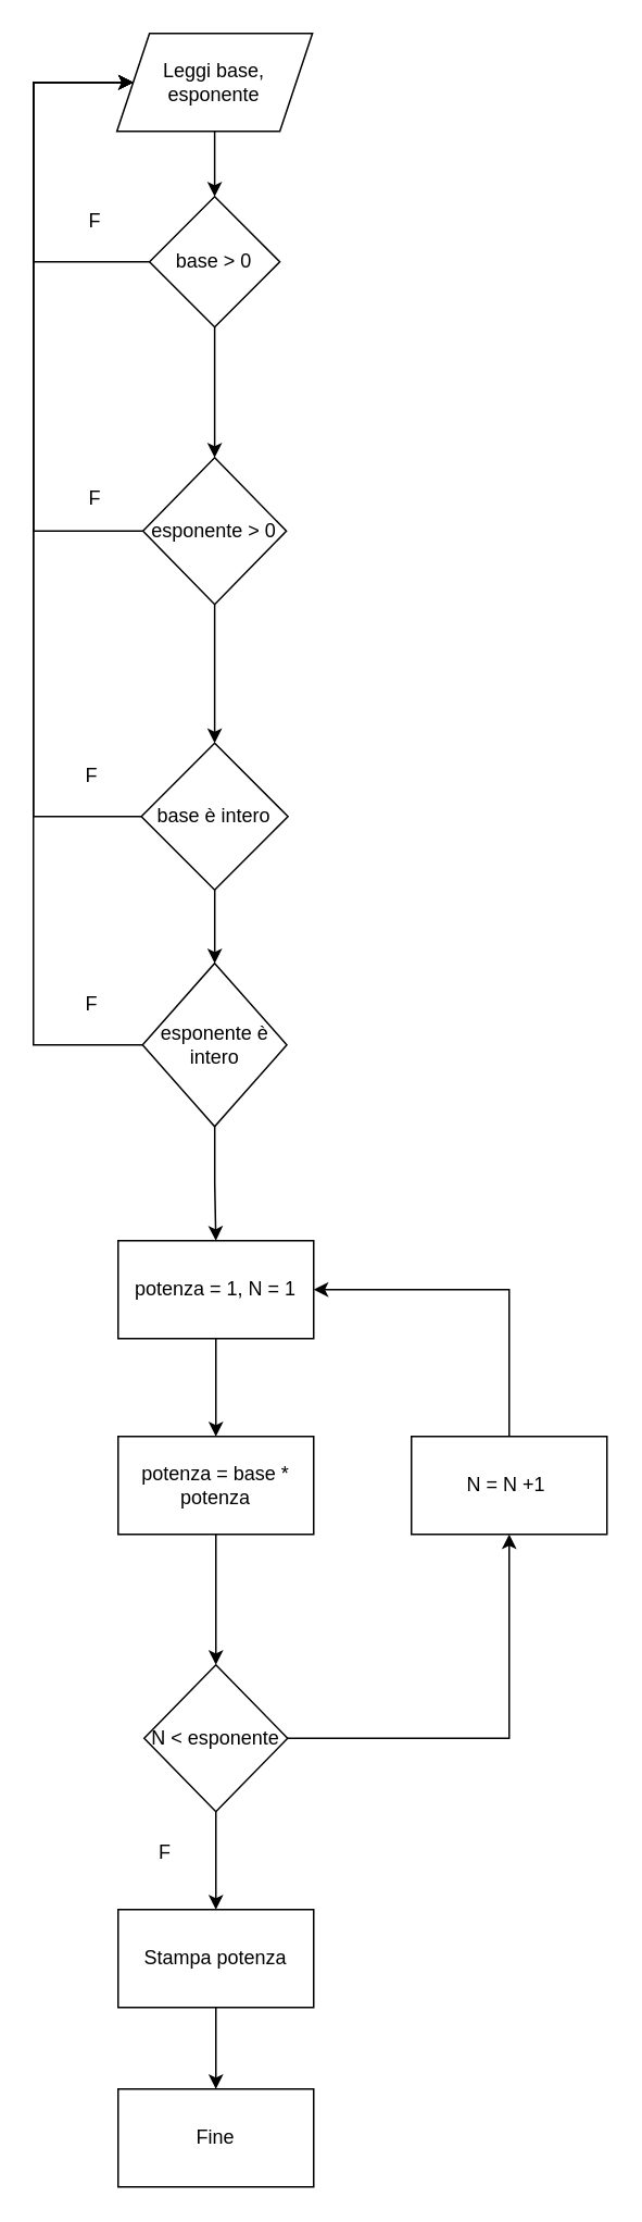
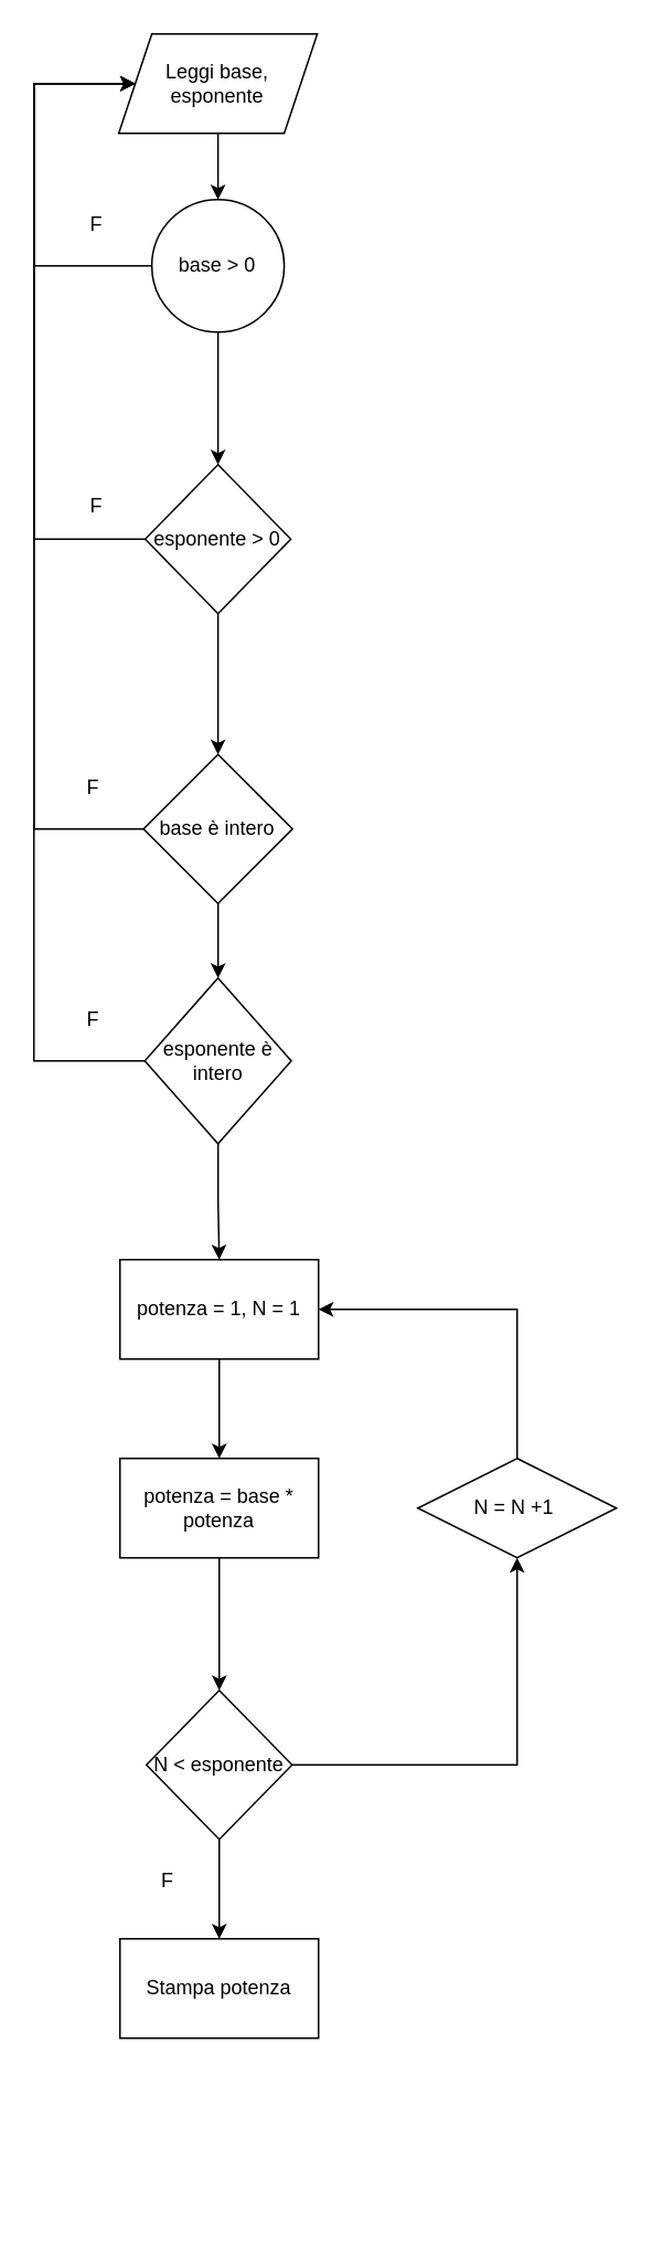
  <mxCell id="0" />
  <mxCell id="1" parent="0" />
  <mxCell id="2" style="edgeStyle=orthogonalEdgeStyle;rounded=0;orthogonalLoop=1;jettySize=auto;html=1;entryX=0.5;entryY=0;entryDx=0;entryDy=0;" edge="1" parent="1" source="3" target="6"><mxGeometry relative="1" as="geometry" /></mxCell>
  <mxCell id="3" value="Leggi base, esponente" style="shape=parallelogram;perimeter=parallelogramPerimeter;whiteSpace=wrap;html=1;fixedSize=1;" vertex="1" parent="1"><mxGeometry x="71.25" y="20" width="120" height="60" as="geometry" /></mxCell>
  <mxCell id="4" style="edgeStyle=orthogonalEdgeStyle;rounded=0;orthogonalLoop=1;jettySize=auto;html=1;entryX=0;entryY=0.5;entryDx=0;entryDy=0;exitX=0;exitY=0.5;exitDx=0;exitDy=0;" edge="1" parent="1" source="6" target="3"><mxGeometry relative="1" as="geometry"><Array as="points"><mxPoint x="20" y="160" /><mxPoint x="20" y="50" /></Array></mxGeometry></mxCell>
  <mxCell id="5" value="" style="edgeStyle=orthogonalEdgeStyle;rounded=0;orthogonalLoop=1;jettySize=auto;html=1;" edge="1" parent="1" source="6" target="9"><mxGeometry relative="1" as="geometry" /></mxCell>
- <mxCell id="6" value="base &amp;gt; 0" style="rhombus;whiteSpace=wrap;html=1;" vertex="1" parent="1"><mxGeometry x="91.25" y="120" width="80" height="80" as="geometry" /></mxCell>
+ <mxCell id="6" value="base &amp;gt; 0" style="ellipse;whiteSpace=wrap;html=1;" vertex="1" parent="1"><mxGeometry x="91.25" y="120" width="80" height="80" as="geometry" /></mxCell>
  <mxCell id="7" style="edgeStyle=orthogonalEdgeStyle;rounded=0;orthogonalLoop=1;jettySize=auto;html=1;entryX=0;entryY=0.5;entryDx=0;entryDy=0;" edge="1" parent="1" source="9" target="3"><mxGeometry relative="1" as="geometry"><Array as="points"><mxPoint x="20" y="325" /><mxPoint x="20" y="50" /></Array></mxGeometry></mxCell>
  <mxCell id="8" value="" style="edgeStyle=orthogonalEdgeStyle;rounded=0;orthogonalLoop=1;jettySize=auto;html=1;" edge="1" parent="1" source="9" target="14"><mxGeometry relative="1" as="geometry" /></mxCell>
  <mxCell id="9" value="esponente &amp;gt; 0" style="rhombus;whiteSpace=wrap;html=1;" vertex="1" parent="1"><mxGeometry x="87.25" y="280" width="88" height="90" as="geometry" /></mxCell>
  <mxCell id="10" value="F" style="text;html=1;strokeColor=none;fillColor=none;align=center;verticalAlign=middle;whiteSpace=wrap;rounded=0;" vertex="1" parent="1"><mxGeometry x="28" y="120" width="60" height="30" as="geometry" /></mxCell>
  <mxCell id="11" value="F" style="text;html=1;strokeColor=none;fillColor=none;align=center;verticalAlign=middle;whiteSpace=wrap;rounded=0;" vertex="1" parent="1"><mxGeometry x="28" y="290" width="60" height="30" as="geometry" /></mxCell>
  <mxCell id="12" style="edgeStyle=orthogonalEdgeStyle;rounded=0;orthogonalLoop=1;jettySize=auto;html=1;entryX=0;entryY=0.5;entryDx=0;entryDy=0;exitX=0;exitY=0.5;exitDx=0;exitDy=0;" edge="1" parent="1" source="14" target="3"><mxGeometry relative="1" as="geometry"><Array as="points"><mxPoint x="20" y="500" /><mxPoint x="20" y="50" /></Array></mxGeometry></mxCell>
  <mxCell id="13" value="" style="edgeStyle=orthogonalEdgeStyle;rounded=0;orthogonalLoop=1;jettySize=auto;html=1;" edge="1" parent="1" source="14" target="17"><mxGeometry relative="1" as="geometry" /></mxCell>
  <mxCell id="14" value="base è intero" style="rhombus;whiteSpace=wrap;html=1;" vertex="1" parent="1"><mxGeometry x="86.25" y="455" width="90" height="90" as="geometry" /></mxCell>
  <mxCell id="15" style="edgeStyle=orthogonalEdgeStyle;rounded=0;orthogonalLoop=1;jettySize=auto;html=1;entryX=0;entryY=0.5;entryDx=0;entryDy=0;exitX=0;exitY=0.5;exitDx=0;exitDy=0;" edge="1" parent="1" source="17" target="3"><mxGeometry relative="1" as="geometry"><Array as="points"><mxPoint x="20" y="640" /><mxPoint x="20" y="50" /></Array></mxGeometry></mxCell>
  <mxCell id="16" style="edgeStyle=orthogonalEdgeStyle;rounded=0;orthogonalLoop=1;jettySize=auto;html=1;entryX=0.5;entryY=0;entryDx=0;entryDy=0;" edge="1" parent="1" source="17" target="21"><mxGeometry relative="1" as="geometry" /></mxCell>
  <mxCell id="17" value="esponente è intero" style="rhombus;whiteSpace=wrap;html=1;" vertex="1" parent="1"><mxGeometry x="87" y="590" width="88.5" height="100" as="geometry" /></mxCell>
  <mxCell id="18" value="F" style="text;html=1;strokeColor=none;fillColor=none;align=center;verticalAlign=middle;whiteSpace=wrap;rounded=0;" vertex="1" parent="1"><mxGeometry x="26.25" y="460" width="60" height="30" as="geometry" /></mxCell>
  <mxCell id="19" value="F" style="text;html=1;strokeColor=none;fillColor=none;align=center;verticalAlign=middle;whiteSpace=wrap;rounded=0;" vertex="1" parent="1"><mxGeometry x="26.25" y="600" width="60" height="30" as="geometry" /></mxCell>
  <mxCell id="20" value="" style="edgeStyle=orthogonalEdgeStyle;rounded=0;orthogonalLoop=1;jettySize=auto;html=1;" edge="1" parent="1" source="21" target="23"><mxGeometry relative="1" as="geometry" /></mxCell>
  <mxCell id="21" value="potenza = 1, N = 1" style="whiteSpace=wrap;html=1;" vertex="1" parent="1"><mxGeometry x="72" y="760" width="120" height="60" as="geometry" /></mxCell>
  <mxCell id="22" value="" style="edgeStyle=orthogonalEdgeStyle;rounded=0;orthogonalLoop=1;jettySize=auto;html=1;" edge="1" parent="1" source="23"><mxGeometry relative="1" as="geometry"><mxPoint x="132" y="1020" as="targetPoint" /></mxGeometry></mxCell>
  <mxCell id="23" value="potenza = base * potenza" style="whiteSpace=wrap;html=1;" vertex="1" parent="1"><mxGeometry x="72" y="880" width="120" height="60" as="geometry" /></mxCell>
  <mxCell id="24" style="edgeStyle=orthogonalEdgeStyle;rounded=0;orthogonalLoop=1;jettySize=auto;html=1;entryX=0.5;entryY=1;entryDx=0;entryDy=0;" edge="1" parent="1" source="26" target="28"><mxGeometry relative="1" as="geometry" /></mxCell>
  <mxCell id="25" value="" style="edgeStyle=orthogonalEdgeStyle;rounded=0;orthogonalLoop=1;jettySize=auto;html=1;" edge="1" parent="1" source="26" target="30"><mxGeometry relative="1" as="geometry" /></mxCell>
  <mxCell id="26" value="N &amp;lt; esponente" style="rhombus;whiteSpace=wrap;html=1;" vertex="1" parent="1"><mxGeometry x="88" y="1020" width="88" height="90" as="geometry" /></mxCell>
  <mxCell id="27" style="edgeStyle=orthogonalEdgeStyle;rounded=0;orthogonalLoop=1;jettySize=auto;html=1;entryX=1;entryY=0.5;entryDx=0;entryDy=0;" edge="1" parent="1" source="28" target="21"><mxGeometry relative="1" as="geometry"><Array as="points"><mxPoint x="312" y="790" /></Array></mxGeometry></mxCell>
- <mxCell id="28" value="N = N +1&amp;nbsp;" style="rounded=0;whiteSpace=wrap;html=1;" vertex="1" parent="1"><mxGeometry x="252" y="880" width="120" height="60" as="geometry" /></mxCell>
- <mxCell id="29" value="" style="edgeStyle=orthogonalEdgeStyle;rounded=0;orthogonalLoop=1;jettySize=auto;html=1;" edge="1" parent="1" source="30" target="31"><mxGeometry relative="1" as="geometry" /></mxCell>
+ <mxCell id="28" value="N = N +1&amp;nbsp;" style="rhombus;whiteSpace=wrap;html=1;" vertex="1" parent="1"><mxGeometry x="252" y="880" width="120" height="60" as="geometry" /></mxCell>
  <mxCell id="30" value="Stampa potenza" style="whiteSpace=wrap;html=1;" vertex="1" parent="1"><mxGeometry x="72" y="1170" width="120" height="60" as="geometry" /></mxCell>
- <mxCell id="31" value="Fine" style="whiteSpace=wrap;html=1;" vertex="1" parent="1"><mxGeometry x="72" y="1280" width="120" height="60" as="geometry" /></mxCell>
  <mxCell id="32" value="F" style="text;html=1;strokeColor=none;fillColor=none;align=center;verticalAlign=middle;whiteSpace=wrap;rounded=0;" vertex="1" parent="1"><mxGeometry x="71.25" y="1120" width="60" height="30" as="geometry" /></mxCell>
